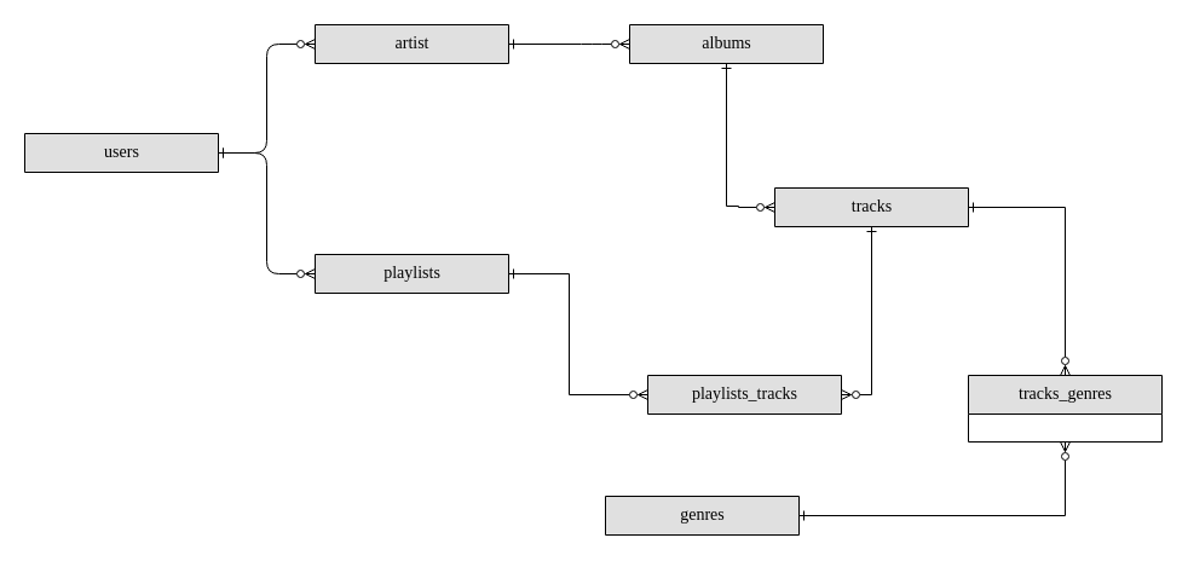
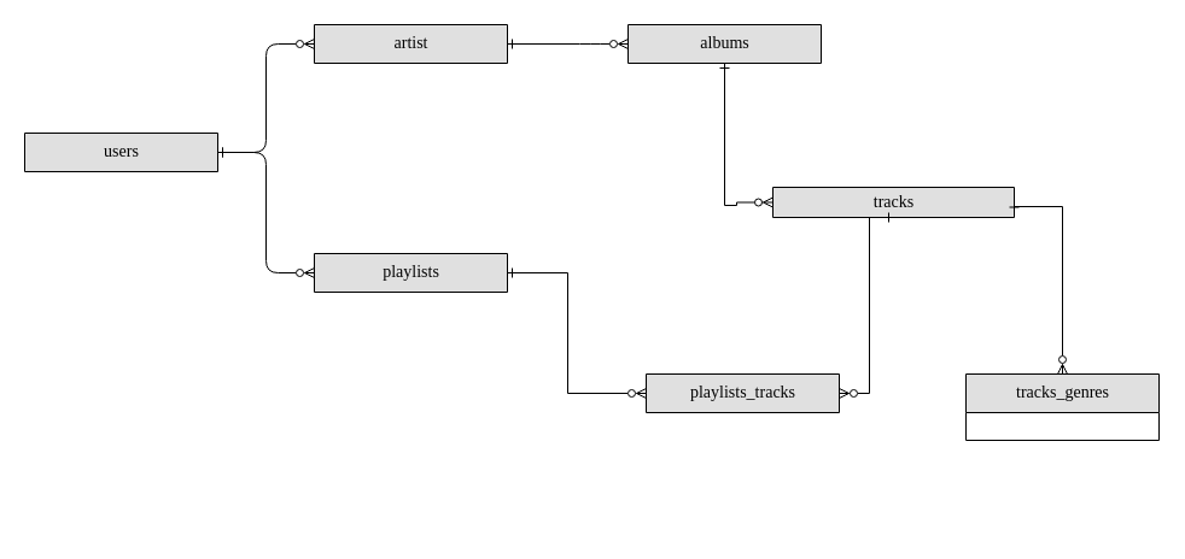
  <mxCell id="0" />
  <mxCell id="1" parent="0" />
  <mxCell id="2" value="users" style="swimlane;html=1;fontStyle=0;childLayout=stackLayout;horizontal=1;startSize=32;fillColor=#e0e0e0;horizontalStack=0;resizeParent=1;resizeLast=0;collapsible=1;marginBottom=0;swimlaneFillColor=#ffffff;align=center;rounded=0;shadow=0;comic=0;labelBackgroundColor=none;strokeWidth=1;fontFamily=Verdana;fontSize=14" parent="1" vertex="1"><mxGeometry x="20" y="110" width="160" height="32" as="geometry" /></mxCell>
  <mxCell id="3" value="artist" style="swimlane;html=1;fontStyle=0;childLayout=stackLayout;horizontal=1;startSize=32;fillColor=#e0e0e0;horizontalStack=0;resizeParent=1;resizeLast=0;collapsible=1;marginBottom=0;swimlaneFillColor=#ffffff;align=center;rounded=0;shadow=0;comic=0;labelBackgroundColor=none;strokeWidth=1;fontFamily=Verdana;fontSize=14" vertex="1" parent="1"><mxGeometry x="260" y="20" width="160" height="32" as="geometry" /></mxCell>
  <mxCell id="4" value="playlists" style="swimlane;html=1;fontStyle=0;childLayout=stackLayout;horizontal=1;startSize=32;fillColor=#e0e0e0;horizontalStack=0;resizeParent=1;resizeLast=0;collapsible=1;marginBottom=0;swimlaneFillColor=#ffffff;align=center;rounded=0;shadow=0;comic=0;labelBackgroundColor=none;strokeWidth=1;fontFamily=Verdana;fontSize=14" vertex="1" parent="1"><mxGeometry x="260" y="210" width="160" height="32" as="geometry" /></mxCell>
  <mxCell id="5" value="" style="edgeStyle=orthogonalEdgeStyle;html=1;endArrow=ERzeroToMany;startArrow=ERone;labelBackgroundColor=none;fontFamily=Verdana;fontSize=14;entryX=0;entryY=0.5;exitX=1;exitY=0.5;exitDx=0;exitDy=0;entryDx=0;entryDy=0;endFill=0;startFill=0;" edge="1" parent="1" source="2" target="3"><mxGeometry width="100" height="100" relative="1" as="geometry"><mxPoint x="370" y="242" as="sourcePoint" /><mxPoint x="370" y="80" as="targetPoint" /><Array as="points"><mxPoint x="220" y="126" /><mxPoint x="220" y="36" /></Array></mxGeometry></mxCell>
  <mxCell id="6" value="" style="edgeStyle=orthogonalEdgeStyle;html=1;endArrow=ERzeroToMany;startArrow=ERone;labelBackgroundColor=none;fontFamily=Verdana;fontSize=14;entryX=0;entryY=0.5;entryDx=0;entryDy=0;endFill=0;startFill=0;exitX=1;exitY=0.5;exitDx=0;exitDy=0;" edge="1" parent="1" source="2" target="4"><mxGeometry width="100" height="100" relative="1" as="geometry"><mxPoint x="180" y="130" as="sourcePoint" /><mxPoint x="290" y="46" as="targetPoint" /><Array as="points"><mxPoint x="220" y="126" /><mxPoint x="220" y="226" /></Array></mxGeometry></mxCell>
  <mxCell id="7" value="albums" style="swimlane;html=1;fontStyle=0;childLayout=stackLayout;horizontal=1;startSize=32;fillColor=#e0e0e0;horizontalStack=0;resizeParent=1;resizeLast=0;collapsible=1;marginBottom=0;swimlaneFillColor=#ffffff;align=center;rounded=0;shadow=0;comic=0;labelBackgroundColor=none;strokeWidth=1;fontFamily=Verdana;fontSize=14" vertex="1" parent="1"><mxGeometry x="520" y="20" width="160" height="32" as="geometry" /></mxCell>
  <mxCell id="8" value="" style="edgeStyle=orthogonalEdgeStyle;html=1;endArrow=ERzeroToMany;startArrow=ERone;labelBackgroundColor=none;fontFamily=Verdana;fontSize=14;entryX=0;entryY=0.5;exitX=1;exitY=0.5;exitDx=0;exitDy=0;entryDx=0;entryDy=0;endFill=0;startFill=0;" edge="1" parent="1" source="3" target="7"><mxGeometry width="100" height="100" relative="1" as="geometry"><mxPoint x="430" y="164" as="sourcePoint" /><mxPoint x="610" y="90" as="targetPoint" /><Array as="points"><mxPoint x="490" y="36" /><mxPoint x="490" y="36" /></Array></mxGeometry></mxCell>
- <mxCell id="9" value="genres" style="swimlane;html=1;fontStyle=0;childLayout=stackLayout;horizontal=1;startSize=32;fillColor=#e0e0e0;horizontalStack=0;resizeParent=1;resizeLast=0;collapsible=1;marginBottom=0;swimlaneFillColor=#ffffff;align=center;rounded=0;shadow=0;comic=0;labelBackgroundColor=none;strokeWidth=1;fontFamily=Verdana;fontSize=14" vertex="1" parent="1"><mxGeometry x="500" y="410" width="160" height="32" as="geometry" /></mxCell>
- <mxCell id="10" value="tracks" style="swimlane;html=1;fontStyle=0;childLayout=stackLayout;horizontal=1;startSize=32;fillColor=#e0e0e0;horizontalStack=0;resizeParent=1;resizeLast=0;collapsible=1;marginBottom=0;swimlaneFillColor=#ffffff;align=center;rounded=0;shadow=0;comic=0;labelBackgroundColor=none;strokeWidth=1;fontFamily=Verdana;fontSize=14" vertex="1" parent="1"><mxGeometry x="640" y="155" width="160" height="32" as="geometry" /></mxCell>
+ <mxCell id="10" value="tracks" style="swimlane;html=1;fontStyle=0;childLayout=stackLayout;horizontal=1;startSize=32;fillColor=#e0e0e0;horizontalStack=0;resizeParent=1;resizeLast=0;collapsible=1;marginBottom=0;swimlaneFillColor=#ffffff;align=center;rounded=0;shadow=0;comic=0;labelBackgroundColor=none;strokeWidth=1;fontFamily=Verdana;fontSize=14" vertex="1" parent="1"><mxGeometry x="640" y="155" width="200" height="25" as="geometry" /></mxCell>
  <mxCell id="11" value="playlists_tracks" style="swimlane;html=1;fontStyle=0;childLayout=stackLayout;horizontal=1;startSize=32;fillColor=#e0e0e0;horizontalStack=0;resizeParent=1;resizeLast=0;collapsible=1;marginBottom=0;swimlaneFillColor=#ffffff;align=center;rounded=0;shadow=0;comic=0;labelBackgroundColor=none;strokeWidth=1;fontFamily=Verdana;fontSize=14" vertex="1" parent="1"><mxGeometry x="535" y="310" width="160" height="32" as="geometry" /></mxCell>
  <mxCell id="12" value="" style="edgeStyle=orthogonalEdgeStyle;html=1;endArrow=ERzeroToMany;startArrow=ERone;labelBackgroundColor=none;fontFamily=Verdana;fontSize=14;entryX=0;entryY=0.5;exitX=1;exitY=0.5;exitDx=0;exitDy=0;entryDx=0;entryDy=0;endFill=0;startFill=0;rounded=0;" edge="1" parent="1" source="4" target="11"><mxGeometry width="100" height="100" relative="1" as="geometry"><mxPoint x="440" y="230" as="sourcePoint" /><mxPoint x="530" y="230" as="targetPoint" /><Array as="points"><mxPoint x="470" y="226" /><mxPoint x="470" y="326" /></Array></mxGeometry></mxCell>
  <mxCell id="13" value="" style="edgeStyle=orthogonalEdgeStyle;html=1;endArrow=ERzeroToMany;startArrow=ERone;labelBackgroundColor=none;fontFamily=Verdana;fontSize=14;entryX=1;entryY=0.5;exitX=0.5;exitY=1;exitDx=0;exitDy=0;entryDx=0;entryDy=0;endFill=0;startFill=0;rounded=0;" edge="1" parent="1" source="10" target="11"><mxGeometry width="100" height="100" relative="1" as="geometry"><mxPoint x="640" y="220" as="sourcePoint" /><mxPoint x="730" y="220" as="targetPoint" /><Array as="points"><mxPoint x="720" y="326" /></Array></mxGeometry></mxCell>
  <mxCell id="14" value="" style="edgeStyle=orthogonalEdgeStyle;html=1;endArrow=ERzeroToMany;startArrow=ERone;labelBackgroundColor=none;fontFamily=Verdana;fontSize=14;entryX=0;entryY=0.5;exitX=0.5;exitY=1;exitDx=0;exitDy=0;entryDx=0;entryDy=0;endFill=0;startFill=0;rounded=0;" edge="1" parent="1" source="7" target="10"><mxGeometry width="100" height="100" relative="1" as="geometry"><mxPoint x="460" y="130" as="sourcePoint" /><mxPoint x="550" y="130" as="targetPoint" /><Array as="points"><mxPoint x="610" y="170" /></Array></mxGeometry></mxCell>
  <mxCell id="15" value="tracks_genres" style="swimlane;html=1;fontStyle=0;childLayout=stackLayout;horizontal=1;startSize=32;fillColor=#e0e0e0;horizontalStack=0;resizeParent=1;resizeLast=0;collapsible=1;marginBottom=0;swimlaneFillColor=#ffffff;align=center;rounded=0;shadow=0;comic=0;labelBackgroundColor=none;strokeWidth=1;fontFamily=Verdana;fontSize=14" vertex="1" parent="1"><mxGeometry x="800" y="310" width="160" height="55" as="geometry" /></mxCell>
  <mxCell id="16" value="" style="edgeStyle=orthogonalEdgeStyle;html=1;endArrow=ERzeroToMany;startArrow=ERone;labelBackgroundColor=none;fontFamily=Verdana;fontSize=14;entryX=0.5;entryY=0;exitX=1;exitY=0.5;exitDx=0;exitDy=0;entryDx=0;entryDy=0;endFill=0;startFill=0;rounded=0;" edge="1" parent="1" source="10" target="15"><mxGeometry width="100" height="100" relative="1" as="geometry"><mxPoint x="820" y="260" as="sourcePoint" /><mxPoint x="910" y="260" as="targetPoint" /><Array as="points"><mxPoint x="880" y="171" /></Array></mxGeometry></mxCell>
- <mxCell id="17" value="" style="edgeStyle=orthogonalEdgeStyle;html=1;endArrow=ERzeroToMany;startArrow=ERone;labelBackgroundColor=none;fontFamily=Verdana;fontSize=14;entryX=0.5;entryY=1;exitX=1;exitY=0.5;exitDx=0;exitDy=0;entryDx=0;entryDy=0;endFill=0;startFill=0;rounded=0;" edge="1" parent="1" source="9" target="15"><mxGeometry width="100" height="100" relative="1" as="geometry"><mxPoint x="740" y="260" as="sourcePoint" /><mxPoint x="830" y="260" as="targetPoint" /><Array as="points"><mxPoint x="880" y="426" /></Array></mxGeometry></mxCell>
